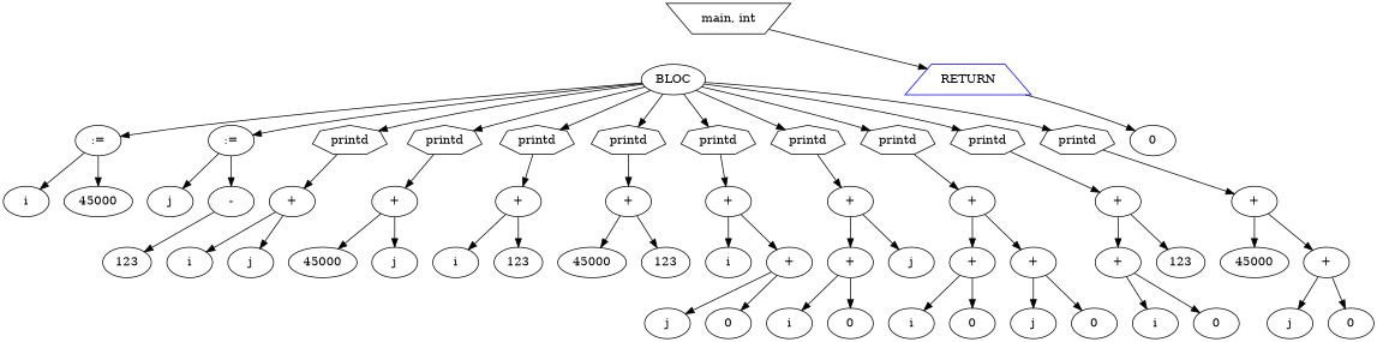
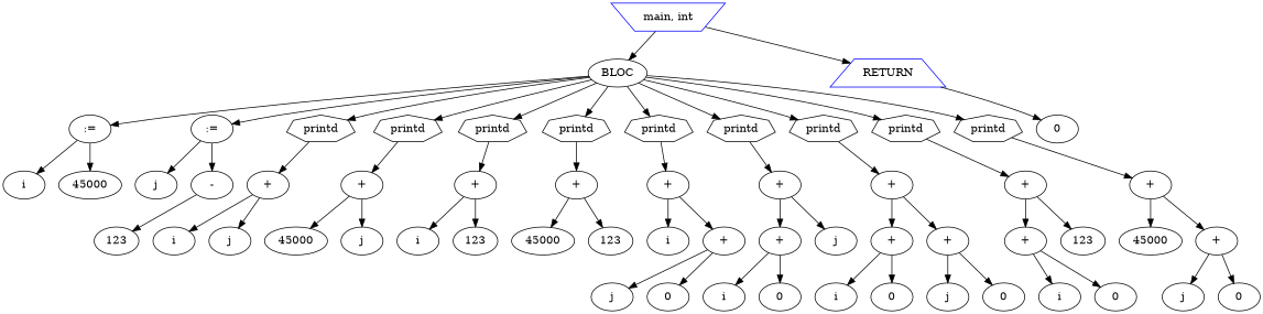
  digraph {
-   n1 [color=black label="main, int" shape=invtrapezium]
+   n1 [color=blue label="main, int" shape=invtrapezium]
    n2 [label=BLOC]
    n3 [color=blue label=RETURN shape=trapezium]
    n4 [label=":="]
    n5 [label=":="]
    n6 [label=printd shape=septagon]
    n7 [label=printd shape=septagon]
    n8 [label=printd shape=septagon]
    n9 [label=printd shape=septagon]
    n10 [label=printd shape=septagon]
    n11 [label=printd shape=septagon]
    n12 [label=printd shape=septagon]
    n13 [label=printd shape=septagon]
    n14 [label=printd shape=septagon]
    n15 [label=i]
    n16 [label=45000]
    n17 [label=j]
    n18 [label="-"]
    n19 [label="+"]
    n20 [label="+"]
    n21 [label="+"]
    n22 [label="+"]
    n23 [label="+"]
    n24 [label="+"]
    n25 [label="+"]
    n26 [label="+"]
    n27 [label="+"]
    n28 [label=0]
    n29 [label=123]
    n30 [label=i]
    n31 [label=j]
    n32 [label=45000]
    n33 [label=j]
    n34 [label=i]
    n35 [label=123]
    n36 [label=45000]
    n37 [label=123]
    n38 [label=i]
    n39 [label="+"]
    n40 [label=j]
    n41 [label=0]
    n42 [label="+"]
    n43 [label=j]
    n44 [label=i]
    n45 [label=0]
    n46 [label="+"]
    n47 [label="+"]
    n48 [label=i]
    n49 [label=0]
    n50 [label=j]
    n51 [label=0]
    n52 [label="+"]
    n53 [label=123]
    n54 [label=i]
    n55 [label=0]
    n56 [label=45000]
    n57 [label="+"]
    n58 [label=j]
    n59 [label=0]
+   n1 -> n2
    n1 -> n3
    n2 -> n4
    n2 -> n5
    n2 -> n6
    n2 -> n7
    n2 -> n8
    n2 -> n9
    n2 -> n10
    n2 -> n11
    n2 -> n12
    n2 -> n13
    n2 -> n14
    n3 -> n28
    n4 -> n15
    n4 -> n16
    n5 -> n17
    n5 -> n18
    n6 -> n19
    n7 -> n20
    n8 -> n21
    n9 -> n22
    n10 -> n23
    n11 -> n24
    n12 -> n25
    n13 -> n26
    n14 -> n27
    n18 -> n29
    n19 -> n30
    n19 -> n31
    n20 -> n32
    n20 -> n33
    n21 -> n34
    n21 -> n35
    n22 -> n36
    n22 -> n37
    n23 -> n38
    n23 -> n39
    n24 -> n42
    n24 -> n43
    n25 -> n46
    n25 -> n47
    n26 -> n52
    n26 -> n53
    n27 -> n56
    n27 -> n57
    n39 -> n40
    n39 -> n41
    n42 -> n44
    n42 -> n45
    n46 -> n48
    n46 -> n49
    n47 -> n50
    n47 -> n51
    n52 -> n54
    n52 -> n55
    n57 -> n58
    n57 -> n59
  }
